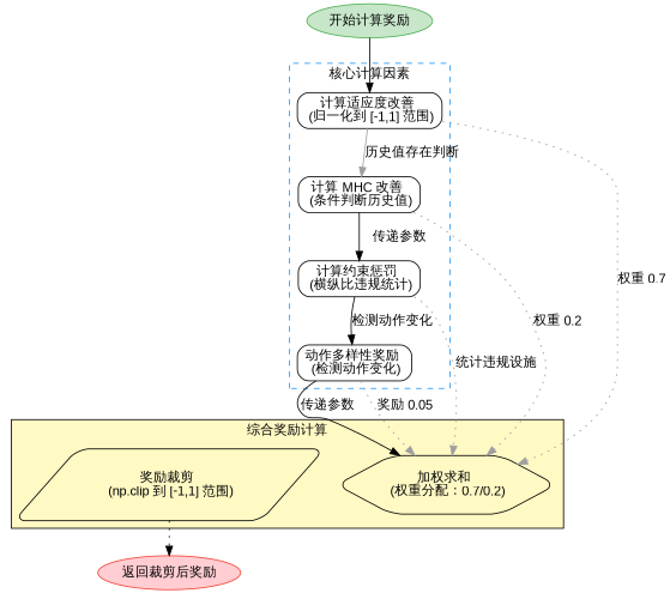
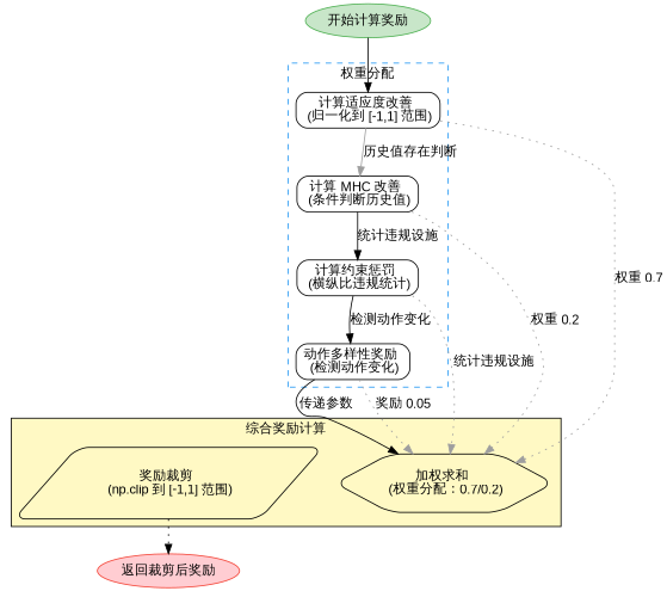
  digraph {
    rankdir=TB
    node [fontname=Arial shape=rectangle style=rounded]
    edge [fontname=Arial]
    n1 [fillcolor="#E3F2FD" label="计算适应度改善 \n (归一化到 [-1,1] 范围)"]
    n2 [fillcolor="#E1BEE7" label="计算 MHC 改善 \n (条件判断历史值)"]
    n3 [fillcolor="#FFCCBC" label="计算约束惩罚 \n (横纵比违规统计)"]
    n4 [fillcolor="#DCEDC8" label="动作多样性奖励 \n (检测动作变化)"]
    n5 [label="加权求和 \n (权重分配：0.7/0.2)" shape=hexagon]
    n6 [label="奖励裁剪 \n (np.clip 到 [-1,1] 范围)" shape=parallelogram]
    n7 [color="#F44336" fillcolor="#FFCDD2" label="返回裁剪后奖励" shape=ellipse style=filled]
    n8 [color="#4CAF50" fillcolor="#C8E6C9" label="开始计算奖励" shape=ellipse style=filled]
    subgraph cluster_1 {
      color="#2196F3"
-     label="核心计算因素"
+     label="权重分配"
      style=dashed
      n1
      n2
      n3
      n4
    }
    subgraph cluster_2 {
      fillcolor="#FFF9C4"
      label="综合奖励计算"
      style=filled
      n5
      n6
    }
    n1 -> n2 [color="#9E9E9E" label="历史值存在判断"]
    n1 -> n5 [color="#9E9E9E" label="权重 0.7" style=dotted]
-   n2 -> n3 [label="传递参数"]
+   n2 -> n3 [label="统计违规设施"]
    n2 -> n5 [color="#9E9E9E" label="权重 0.2" style=dotted]
    n3 -> n4 [label="检测动作变化"]
    n3 -> n5 [color="#9E9E9E" label="统计违规设施" style=dotted]
    n4 -> n5 [label="传递参数"]
    n4 -> n5 [color="#9E9E9E" label="奖励 0.05" style=dotted]
    n6 -> n7 [style=dotted]
    n8 -> n1
  }
